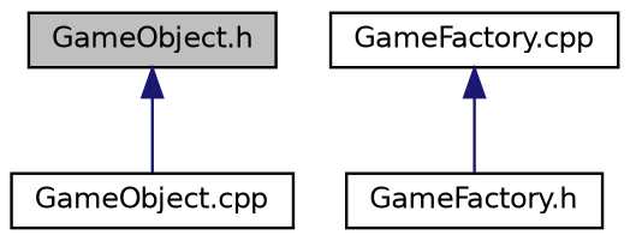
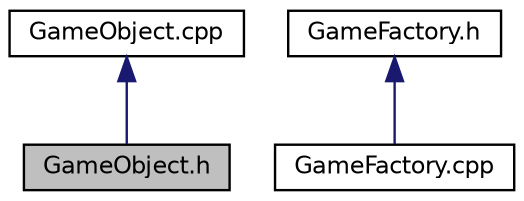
  digraph {
    node [color=black fillcolor=white fontname=Helvetica fontsize=10 shape=record style=filled]
    edge [color=midnightblue dir=back fontname=Helvetica fontsize=10 labelfontname=Helvetica labelfontsize=10 style=solid]
    n1 [fillcolor=grey75 fontcolor=black height=0.2 label="GameObject.h" width=0.4]
    n2 [height=0.2 label="GameObject.cpp" width=0.4]
    n3 [height=0.2 label="GameFactory.h" width=0.4]
    n4 [height=0.2 label="GameFactory.cpp" width=0.4]
-   n1 -> n2
-   n4 -> n3
+   n2 -> n1
+   n3 -> n4
  }
